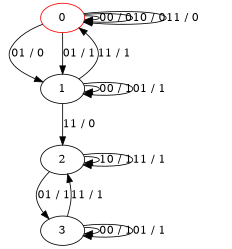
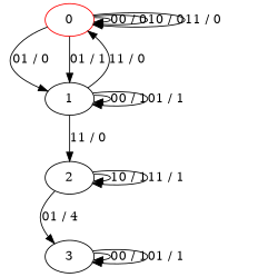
  digraph {
    0 [color=red]
    1
    2
    3
    0 -> 0 [label="00 / 0"]
    0 -> 0 [label="10 / 0"]
    0 -> 0 [label="11 / 0"]
    0 -> 1 [label="01 / 0"]
    0 -> 1 [label="01 / 1"]
-   1 -> 0 [label="11 / 1"]
+   1 -> 0 [label="11 / 0"]
    1 -> 1 [label="00 / 1"]
    1 -> 1 [label="01 / 1"]
    1 -> 2 [label="11 / 0"]
    2 -> 2 [label="10 / 1"]
    2 -> 2 [label="11 / 1"]
-   2 -> 3 [label="01 / 1"]
-   3 -> 2 [label="11 / 1"]
+   2 -> 3 [label="01 / 4"]
    3 -> 3 [label="00 / 1"]
    3 -> 3 [label="01 / 1"]
  }
